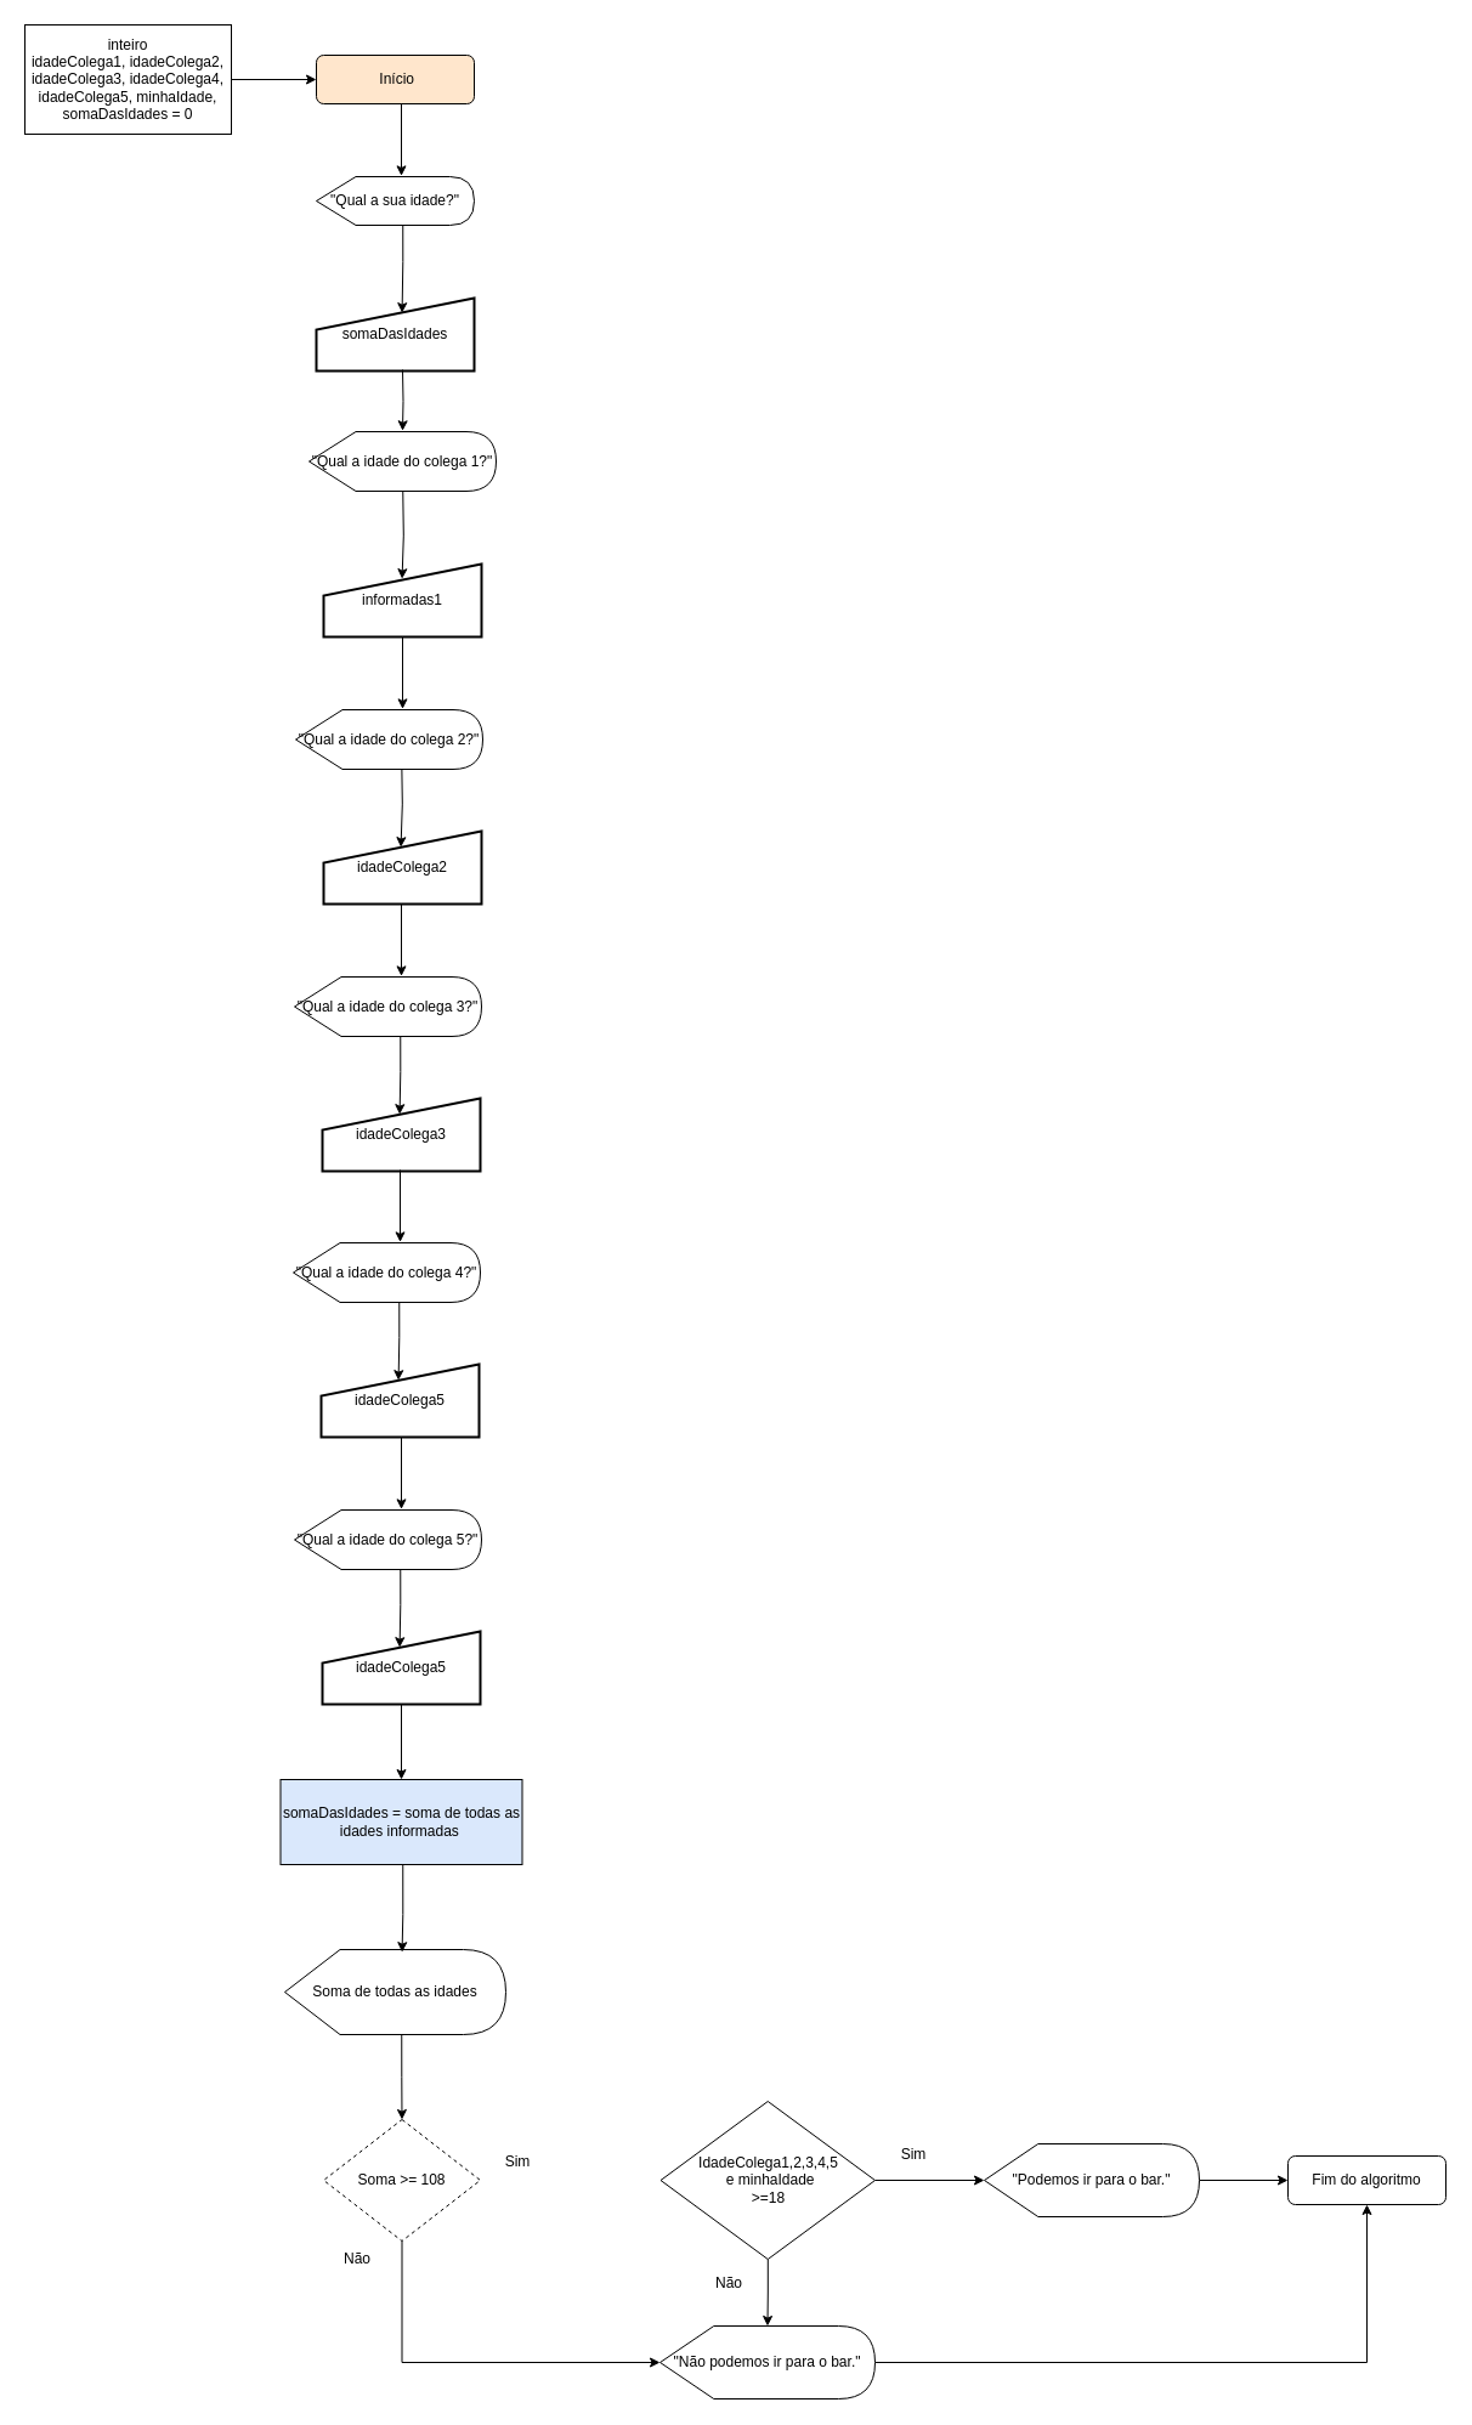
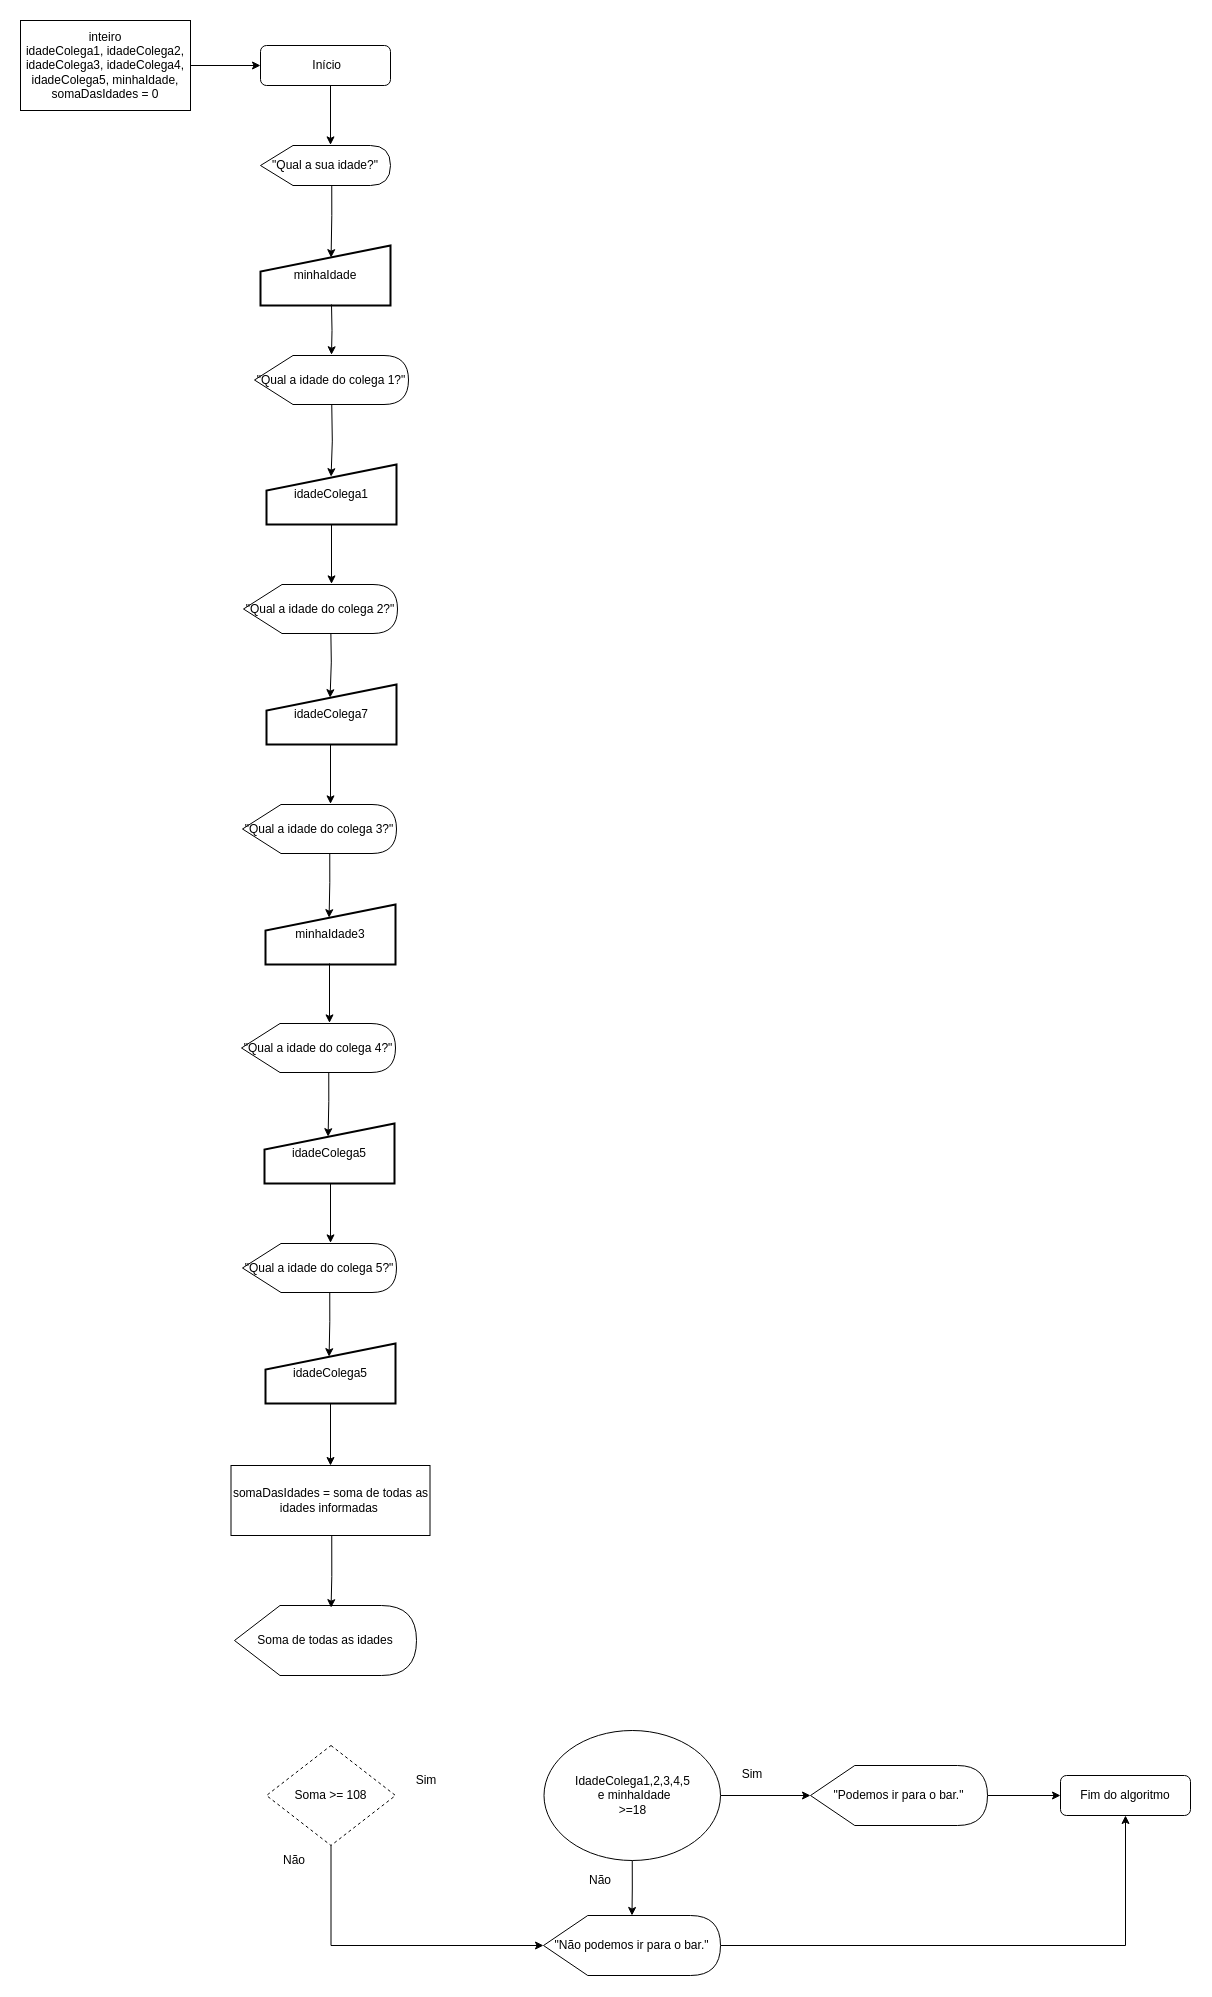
  <mxCell id="0" />
  <mxCell id="1" parent="0" />
- <mxCell id="2" value="&amp;nbsp;Início" style="rounded=1;whiteSpace=wrap;html=1;fillColor=#ffe6cc;" vertex="1" parent="1"><mxGeometry x="260" y="45" width="130" height="40" as="geometry" /></mxCell>
+ <mxCell id="2" value="&amp;nbsp;Início" style="rounded=1;whiteSpace=wrap;html=1;" vertex="1" parent="1"><mxGeometry x="260" y="45" width="130" height="40" as="geometry" /></mxCell>
  <mxCell id="3" style="edgeStyle=orthogonalEdgeStyle;rounded=0;orthogonalLoop=1;jettySize=auto;html=1;entryX=0;entryY=0.5;entryDx=0;entryDy=0;" edge="1" parent="1" source="4" target="2"><mxGeometry relative="1" as="geometry" /></mxCell>
  <mxCell id="4" value="inteiro&lt;br&gt;idadeColega1, idadeColega2, idadeColega3, idadeColega4, idadeColega5, minhaIdade, somaDasIdades = 0" style="rounded=0;whiteSpace=wrap;html=1;" vertex="1" parent="1"><mxGeometry x="20" y="20" width="170" height="90" as="geometry" /></mxCell>
  <mxCell id="5" value="&quot;Qual a sua idade?&quot;" style="shape=display;whiteSpace=wrap;html=1;" vertex="1" parent="1"><mxGeometry x="260" y="145" width="130" height="40" as="geometry" /></mxCell>
- <mxCell id="6" value="somaDasIdades" style="html=1;strokeWidth=2;shape=manualInput;whiteSpace=wrap;rounded=1;size=26;arcSize=0;" vertex="1" parent="1"><mxGeometry x="260" y="245" width="130" height="60" as="geometry" /></mxCell>
+ <mxCell id="6" value="minhaIdade" style="html=1;strokeWidth=2;shape=manualInput;whiteSpace=wrap;rounded=1;size=26;arcSize=0;" vertex="1" parent="1"><mxGeometry x="260" y="245" width="130" height="60" as="geometry" /></mxCell>
  <mxCell id="7" style="edgeStyle=orthogonalEdgeStyle;rounded=0;orthogonalLoop=1;jettySize=auto;html=1;exitX=0;exitY=0;exitDx=71.25;exitDy=40;exitPerimeter=0;entryX=0.543;entryY=0.203;entryDx=0;entryDy=0;entryPerimeter=0;" edge="1" parent="1" source="5" target="6"><mxGeometry relative="1" as="geometry" /></mxCell>
  <mxCell id="8" style="edgeStyle=orthogonalEdgeStyle;rounded=0;orthogonalLoop=1;jettySize=auto;html=1;exitX=0.5;exitY=1;exitDx=0;exitDy=0;entryX=0.5;entryY=-0.015;entryDx=0;entryDy=0;entryPerimeter=0;" edge="1" parent="1"><mxGeometry relative="1" as="geometry"><mxPoint y="85" as="sourcePoint" x="330" /><mxPoint y="144.4" as="targetPoint" x="330" /></mxGeometry></mxCell>
  <mxCell id="9" value="&quot;Qual a idade do colega 1?&quot;" style="shape=display;whiteSpace=wrap;html=1;" vertex="1" parent="1"><mxGeometry x="254" y="355" width="154" height="49" as="geometry" /></mxCell>
- <mxCell id="10" value="informadas1" style="html=1;strokeWidth=2;shape=manualInput;whiteSpace=wrap;rounded=1;size=26;arcSize=0;" vertex="1" parent="1"><mxGeometry x="266" y="464" width="130" height="60" as="geometry" /></mxCell>
+ <mxCell id="10" value="idadeColega1" style="html=1;strokeWidth=2;shape=manualInput;whiteSpace=wrap;rounded=1;size=26;arcSize=0;" vertex="1" parent="1"><mxGeometry x="266" y="464" width="130" height="60" as="geometry" /></mxCell>
  <mxCell id="11" style="edgeStyle=orthogonalEdgeStyle;rounded=0;orthogonalLoop=1;jettySize=auto;html=1;exitX=0;exitY=0;exitDx=71.25;exitDy=40;exitPerimeter=0;entryX=0.543;entryY=0.203;entryDx=0;entryDy=0;entryPerimeter=0;" edge="1" parent="1"><mxGeometry relative="1" as="geometry"><mxPoint x="331.25" y="404" as="sourcePoint" /><mxPoint x="330.59" y="476.18" as="targetPoint" /></mxGeometry></mxCell>
  <mxCell id="12" style="edgeStyle=orthogonalEdgeStyle;rounded=0;orthogonalLoop=1;jettySize=auto;html=1;exitX=0.5;exitY=1;exitDx=0;exitDy=0;entryX=0.5;entryY=-0.015;entryDx=0;entryDy=0;entryPerimeter=0;" edge="1" parent="1" target="9"><mxGeometry relative="1" as="geometry"><mxPoint x="331" y="304" as="sourcePoint" /></mxGeometry></mxCell>
- <mxCell id="13" value="idadeColega2" style="html=1;strokeWidth=2;shape=manualInput;whiteSpace=wrap;rounded=1;size=26;arcSize=0;" vertex="1" parent="1"><mxGeometry x="266" y="684" width="130" height="60" as="geometry" /></mxCell>
+ <mxCell id="13" value="idadeColega7" style="html=1;strokeWidth=2;shape=manualInput;whiteSpace=wrap;rounded=1;size=26;arcSize=0;" vertex="1" parent="1"><mxGeometry x="266" y="684" width="130" height="60" as="geometry" /></mxCell>
  <mxCell id="14" style="edgeStyle=orthogonalEdgeStyle;rounded=0;orthogonalLoop=1;jettySize=auto;html=1;exitX=0;exitY=0;exitDx=71.25;exitDy=40;exitPerimeter=0;entryX=0.543;entryY=0.203;entryDx=0;entryDy=0;entryPerimeter=0;" edge="1" parent="1"><mxGeometry relative="1" as="geometry"><mxPoint x="330.25" y="625" as="sourcePoint" /><mxPoint x="329.59" y="697.18" as="targetPoint" /></mxGeometry></mxCell>
  <mxCell id="15" style="edgeStyle=orthogonalEdgeStyle;rounded=0;orthogonalLoop=1;jettySize=auto;html=1;exitX=0.5;exitY=1;exitDx=0;exitDy=0;entryX=0.5;entryY=-0.015;entryDx=0;entryDy=0;entryPerimeter=0;" edge="1" parent="1"><mxGeometry relative="1" as="geometry"><mxPoint x="331" y="524" as="sourcePoint" /><mxPoint x="331" y="583.4" as="targetPoint" /></mxGeometry></mxCell>
  <mxCell id="16" value="&quot;Qual a idade do colega 2?&quot;" style="shape=display;whiteSpace=wrap;html=1;" vertex="1" parent="1"><mxGeometry x="243" y="584" width="154" height="49" as="geometry" /></mxCell>
- <mxCell id="17" value="idadeColega3" style="html=1;strokeWidth=2;shape=manualInput;whiteSpace=wrap;rounded=1;size=26;arcSize=0;" vertex="1" parent="1"><mxGeometry x="265" y="904" width="130" height="60" as="geometry" /></mxCell>
+ <mxCell id="17" value="minhaIdade3" style="html=1;strokeWidth=2;shape=manualInput;whiteSpace=wrap;rounded=1;size=26;arcSize=0;" vertex="1" parent="1"><mxGeometry x="265" y="904" width="130" height="60" as="geometry" /></mxCell>
  <mxCell id="18" style="edgeStyle=orthogonalEdgeStyle;rounded=0;orthogonalLoop=1;jettySize=auto;html=1;exitX=0;exitY=0;exitDx=71.25;exitDy=40;exitPerimeter=0;entryX=0.543;entryY=0.203;entryDx=0;entryDy=0;entryPerimeter=0;" edge="1" parent="1"><mxGeometry relative="1" as="geometry"><mxPoint x="329.25" y="845" as="sourcePoint" /><mxPoint x="328.59" y="917.18" as="targetPoint" /><Array as="points"><mxPoint x="329" y="882" /></Array></mxGeometry></mxCell>
  <mxCell id="19" style="edgeStyle=orthogonalEdgeStyle;rounded=0;orthogonalLoop=1;jettySize=auto;html=1;exitX=0.5;exitY=1;exitDx=0;exitDy=0;entryX=0.5;entryY=-0.015;entryDx=0;entryDy=0;entryPerimeter=0;" edge="1" parent="1"><mxGeometry relative="1" as="geometry"><mxPoint y="744" as="sourcePoint" x="330" /><mxPoint y="803.4" as="targetPoint" x="330" /></mxGeometry></mxCell>
  <mxCell id="20" value="&quot;Qual a idade do colega 3?&quot;" style="shape=display;whiteSpace=wrap;html=1;" vertex="1" parent="1"><mxGeometry x="242" y="804" width="154" height="49" as="geometry" /></mxCell>
  <mxCell id="21" value="idadeColega5" style="html=1;strokeWidth=2;shape=manualInput;whiteSpace=wrap;rounded=1;size=26;arcSize=0;" vertex="1" parent="1"><mxGeometry x="264" y="1123" width="130" height="60" as="geometry" /></mxCell>
  <mxCell id="22" style="edgeStyle=orthogonalEdgeStyle;rounded=0;orthogonalLoop=1;jettySize=auto;html=1;exitX=0;exitY=0;exitDx=71.25;exitDy=40;exitPerimeter=0;entryX=0.543;entryY=0.203;entryDx=0;entryDy=0;entryPerimeter=0;" edge="1" parent="1"><mxGeometry relative="1" as="geometry"><mxPoint x="328.25" y="1064" as="sourcePoint" /><mxPoint x="327.59" y="1136.18" as="targetPoint" /><Array as="points"><mxPoint x="328" y="1101" /></Array></mxGeometry></mxCell>
  <mxCell id="23" style="edgeStyle=orthogonalEdgeStyle;rounded=0;orthogonalLoop=1;jettySize=auto;html=1;exitX=0.5;exitY=1;exitDx=0;exitDy=0;entryX=0.5;entryY=-0.015;entryDx=0;entryDy=0;entryPerimeter=0;" edge="1" parent="1"><mxGeometry relative="1" as="geometry"><mxPoint x="329" y="963" as="sourcePoint" /><mxPoint x="329" y="1022.4" as="targetPoint" /></mxGeometry></mxCell>
  <mxCell id="24" value="&quot;Qual a idade do colega 4&lt;span style=&quot;background-color: initial;&quot;&gt;?&quot;&lt;/span&gt;" style="shape=display;whiteSpace=wrap;html=1;" vertex="1" parent="1"><mxGeometry x="241" y="1023" width="154" height="49" as="geometry" /></mxCell>
  <mxCell id="25" style="edgeStyle=orthogonalEdgeStyle;rounded=0;orthogonalLoop=1;jettySize=auto;html=1;exitX=0.5;exitY=1;exitDx=0;exitDy=0;entryX=0.5;entryY=0;entryDx=0;entryDy=0;" edge="1" parent="1" source="26" target="30"><mxGeometry relative="1" as="geometry" /></mxCell>
  <mxCell id="26" value="idadeColega5" style="html=1;strokeWidth=2;shape=manualInput;whiteSpace=wrap;rounded=1;size=26;arcSize=0;" vertex="1" parent="1"><mxGeometry x="265" y="1343" width="130" height="60" as="geometry" /></mxCell>
  <mxCell id="27" style="edgeStyle=orthogonalEdgeStyle;rounded=0;orthogonalLoop=1;jettySize=auto;html=1;exitX=0;exitY=0;exitDx=71.25;exitDy=40;exitPerimeter=0;entryX=0.543;entryY=0.203;entryDx=0;entryDy=0;entryPerimeter=0;" edge="1" parent="1"><mxGeometry relative="1" as="geometry"><mxPoint x="329.25" y="1284" as="sourcePoint" /><mxPoint x="328.59" y="1356.18" as="targetPoint" /><Array as="points"><mxPoint x="329" y="1321" /></Array></mxGeometry></mxCell>
  <mxCell id="28" style="edgeStyle=orthogonalEdgeStyle;rounded=0;orthogonalLoop=1;jettySize=auto;html=1;exitX=0.5;exitY=1;exitDx=0;exitDy=0;entryX=0.5;entryY=-0.015;entryDx=0;entryDy=0;entryPerimeter=0;" edge="1" parent="1"><mxGeometry relative="1" as="geometry"><mxPoint y="1183" as="sourcePoint" x="330" /><mxPoint y="1242.4" as="targetPoint" x="330" /></mxGeometry></mxCell>
  <mxCell id="29" value="&quot;Qual a idade do colega 5&lt;span style=&quot;background-color: initial;&quot;&gt;?&quot;&lt;/span&gt;" style="shape=display;whiteSpace=wrap;html=1;" vertex="1" parent="1"><mxGeometry x="242" y="1243" width="154" height="49" as="geometry" /></mxCell>
- <mxCell id="30" value="somaDasIdades = soma de todas as idades informadas&amp;nbsp;" style="rounded=0;whiteSpace=wrap;html=1;fillColor=#dae8fc;" vertex="1" parent="1"><mxGeometry x="230.5" y="1465" width="199" height="70" as="geometry" /></mxCell>
+ <mxCell id="30" value="somaDasIdades = soma de todas as idades informadas&amp;nbsp;" style="rounded=0;whiteSpace=wrap;html=1;" vertex="1" parent="1"><mxGeometry x="230.5" y="1465" width="199" height="70" as="geometry" /></mxCell>
  <mxCell id="31" value="Soma &amp;gt;= 108" style="rhombus;whiteSpace=wrap;html=1;dashed=1;" vertex="1" parent="1"><mxGeometry x="266" y="1745" width="129" height="100" as="geometry" /></mxCell>
- <mxCell id="32" style="edgeStyle=orthogonalEdgeStyle;rounded=0;orthogonalLoop=1;jettySize=auto;html=1;exitX=0;exitY=0;exitDx=96.25;exitDy=70;exitPerimeter=0;entryX=0.5;entryY=0;entryDx=0;entryDy=0;" edge="1" parent="1" source="33" target="31"><mxGeometry relative="1" as="geometry" /></mxCell>
  <mxCell id="33" value="Soma de todas as idades" style="shape=display;whiteSpace=wrap;html=1;" vertex="1" parent="1"><mxGeometry x="234" y="1605" width="182" height="70" as="geometry" /></mxCell>
  <mxCell id="34" style="edgeStyle=orthogonalEdgeStyle;rounded=0;orthogonalLoop=1;jettySize=auto;html=1;exitX=0;exitY=0;exitDx=71.25;exitDy=40;exitPerimeter=0;entryX=0.543;entryY=0.203;entryDx=0;entryDy=0;entryPerimeter=0;" edge="1" parent="1"><mxGeometry relative="1" as="geometry"><mxPoint x="331.25" y="1535" as="sourcePoint" /><mxPoint x="330.59" y="1607.18" as="targetPoint" /><Array as="points"><mxPoint x="331" y="1576" /><mxPoint x="331" y="1576" /></Array></mxGeometry></mxCell>
  <mxCell id="35" value="" style="edgeStyle=orthogonalEdgeStyle;rounded=0;orthogonalLoop=1;jettySize=auto;html=1;" edge="1" parent="1" source="37" target="41"><mxGeometry relative="1" as="geometry" /></mxCell>
  <mxCell id="36" value="" style="edgeStyle=orthogonalEdgeStyle;rounded=0;orthogonalLoop=1;jettySize=auto;html=1;" edge="1" parent="1" source="37" target="39"><mxGeometry relative="1" as="geometry" /></mxCell>
- <mxCell id="37" value="IdadeColega1,2,3,4,5&lt;br&gt;&amp;nbsp;e minhaIdade&lt;br&gt;&amp;gt;=18" style="rhombus;whiteSpace=wrap;html=1;" vertex="1" parent="1"><mxGeometry x="543.5" y="1730" width="176.5" height="130" as="geometry" /></mxCell>
+ <mxCell id="37" value="IdadeColega1,2,3,4,5&lt;br&gt;&amp;nbsp;e minhaIdade&lt;br&gt;&amp;gt;=18" style="ellipse;whiteSpace=wrap;html=1;" vertex="1" parent="1"><mxGeometry x="543.5" y="1730" width="176.5" height="130" as="geometry" /></mxCell>
  <mxCell id="38" style="edgeStyle=orthogonalEdgeStyle;rounded=0;orthogonalLoop=1;jettySize=auto;html=1;entryX=0.5;entryY=1;entryDx=0;entryDy=0;" edge="1" parent="1" source="39" target="45"><mxGeometry relative="1" as="geometry" /></mxCell>
  <mxCell id="39" value="&quot;Não podemos ir para o bar.&quot;" style="shape=display;whiteSpace=wrap;html=1;" vertex="1" parent="1"><mxGeometry x="543" y="1915" width="177" height="60" as="geometry" /></mxCell>
  <mxCell id="40" style="edgeStyle=orthogonalEdgeStyle;rounded=0;orthogonalLoop=1;jettySize=auto;html=1;entryX=0;entryY=0.5;entryDx=0;entryDy=0;" edge="1" parent="1" source="41" target="45"><mxGeometry relative="1" as="geometry" /></mxCell>
  <mxCell id="41" value="&quot;Podemos ir para o bar.&quot;" style="shape=display;whiteSpace=wrap;html=1;" vertex="1" parent="1"><mxGeometry x="810" y="1765" width="177" height="60" as="geometry" /></mxCell>
  <mxCell id="42" value="Sim" style="text;html=1;align=center;verticalAlign=middle;whiteSpace=wrap;rounded=0;" vertex="1" parent="1"><mxGeometry x="396" y="1765" width="60" height="30" as="geometry" /></mxCell>
  <mxCell id="43" value="Sim" style="text;html=1;align=center;verticalAlign=middle;whiteSpace=wrap;rounded=0;" vertex="1" parent="1"><mxGeometry x="722" y="1759" width="60" height="30" as="geometry" /></mxCell>
  <mxCell id="44" value="Não" style="text;html=1;align=center;verticalAlign=middle;whiteSpace=wrap;rounded=0;" vertex="1" parent="1"><mxGeometry x="570" y="1865" width="60" height="30" as="geometry" /></mxCell>
  <mxCell id="45" value="Fim do algoritmo&lt;span style=&quot;color: rgba(0, 0, 0, 0); font-family: monospace; font-size: 0px; text-align: start; text-wrap: nowrap;&quot;&gt;%3CmxGraphModel%3E%3Croot%3E%3CmxCell%20id%3D%220%22%2F%3E%3CmxCell%20id%3D%221%22%20parent%3D%220%22%2F%3E%3CmxCell%20id%3D%222%22%20value%3D%22%22%20style%3D%22rounded%3D0%3BwhiteSpace%3Dwrap%3Bhtml%3D1%3B%22%20vertex%3D%221%22%20parent%3D%221%22%3E%3CmxGeometry%20x%3D%22-120%22%20y%3D%22140%22%20width%3D%22130%22%20height%3D%2240%22%20as%3D%22geometry%22%2F%3E%3C%2FmxCell%3E%3C%2Froot%3E%3C%2FmxGraphModel%3E&lt;/span&gt;" style="rounded=1;whiteSpace=wrap;html=1;" vertex="1" parent="1"><mxGeometry x="1060" y="1775" width="130" height="40" as="geometry" /></mxCell>
  <mxCell id="46" value="Não" style="text;html=1;align=center;verticalAlign=middle;whiteSpace=wrap;rounded=0;" vertex="1" parent="1"><mxGeometry x="264" y="1845" width="60" height="30" as="geometry" /></mxCell>
  <mxCell id="47" style="edgeStyle=orthogonalEdgeStyle;rounded=0;orthogonalLoop=1;jettySize=auto;html=1;exitX=0.5;exitY=1;exitDx=0;exitDy=0;entryX=0;entryY=0.5;entryDx=0;entryDy=0;entryPerimeter=0;" edge="1" parent="1" source="31" target="39"><mxGeometry relative="1" as="geometry" /></mxCell>
